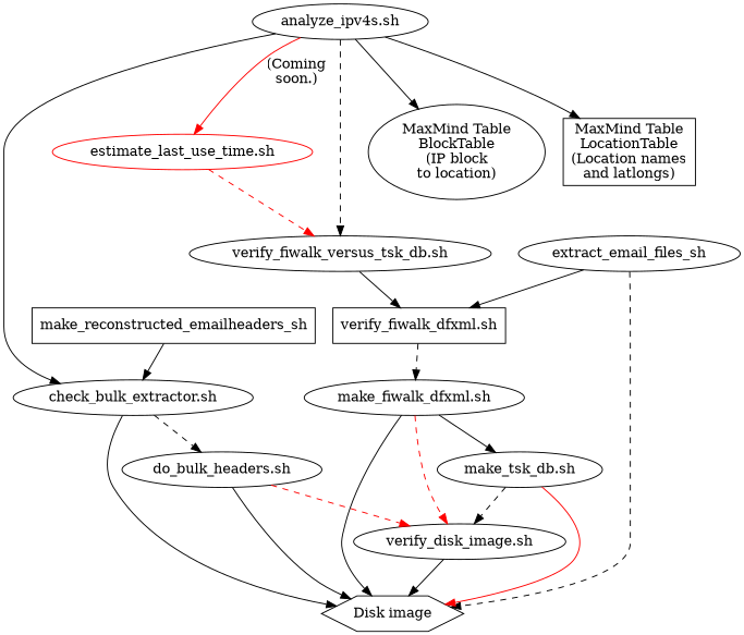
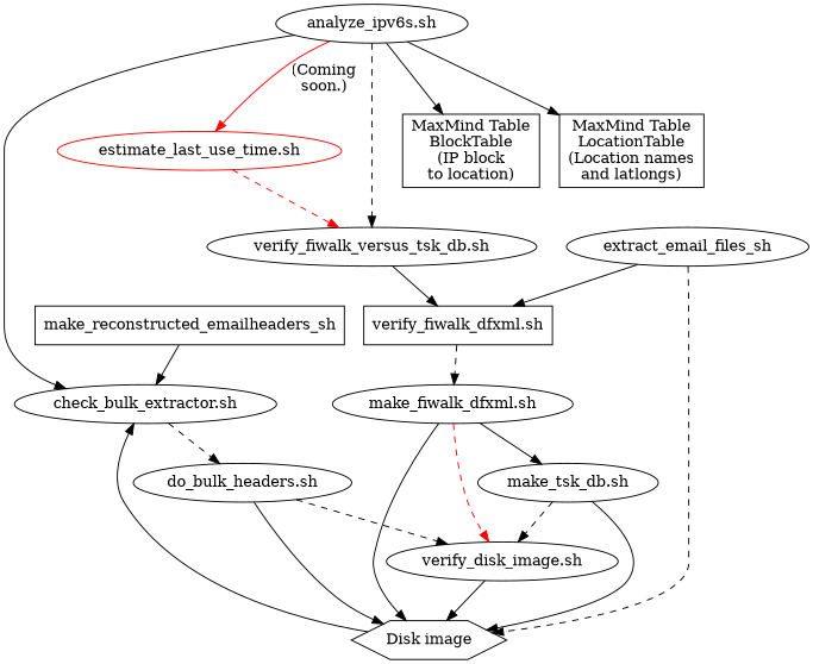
  digraph {
-   n1 [label="analyze_ipv4s.sh"]
+   n1 [label="analyze_ipv6s.sh"]
    n2 [label="check_bulk_extractor.sh"]
    n3 [color=red label="estimate_last_use_time.sh"]
-   n4 [label="MaxMind Table\nBlockTable\n(IP block\nto location)" shape=ellipse]
+   n4 [label="MaxMind Table\nBlockTable\n(IP block\nto location)" shape=rectangle]
    n5 [label="MaxMind Table\nLocationTable\n(Location names\nand latlongs)" shape=rectangle]
    n6 [label="verify_fiwalk_versus_tsk_db.sh"]
    n7 [label="Disk image" shape=hexagon]
    n8 [label="do_bulk_headers.sh"]
    n9 [label="verify_fiwalk_dfxml.sh" shape=box]
    n10 [label="verify_disk_image.sh"]
    extract_email_files_sh
    make_reconstructed_emailheaders_sh [shape=box]
    n13 [label="make_fiwalk_dfxml.sh"]
    n14 [label="make_tsk_db.sh"]
    n1 -> n2
    n1 -> n3 [color=red label="(Coming\nsoon.)"]
    n1 -> n4
    n1 -> n5
    n1 -> n6 [style=dashed]
-   n2 -> n7
+   n7 -> n2
    n2 -> n8 [style=dashed]
    n3 -> n6 [color=red style=dashed]
    n6 -> n9
    n8 -> n7
-   n8 -> n10 [style=dashed color=red]
+   n8 -> n10 [style=dashed]
    n9 -> n13 [style=dashed]
    n10 -> n7
    extract_email_files_sh -> n7 [style=dashed]
    extract_email_files_sh -> n9
    make_reconstructed_emailheaders_sh -> n2
    n13 -> n7
    n13 -> n10 [color=red style=dashed]
    n13 -> n14
-   n14 -> n7 [color=red]
+   n14 -> n7
    n14 -> n10 [style=dashed]
  }
